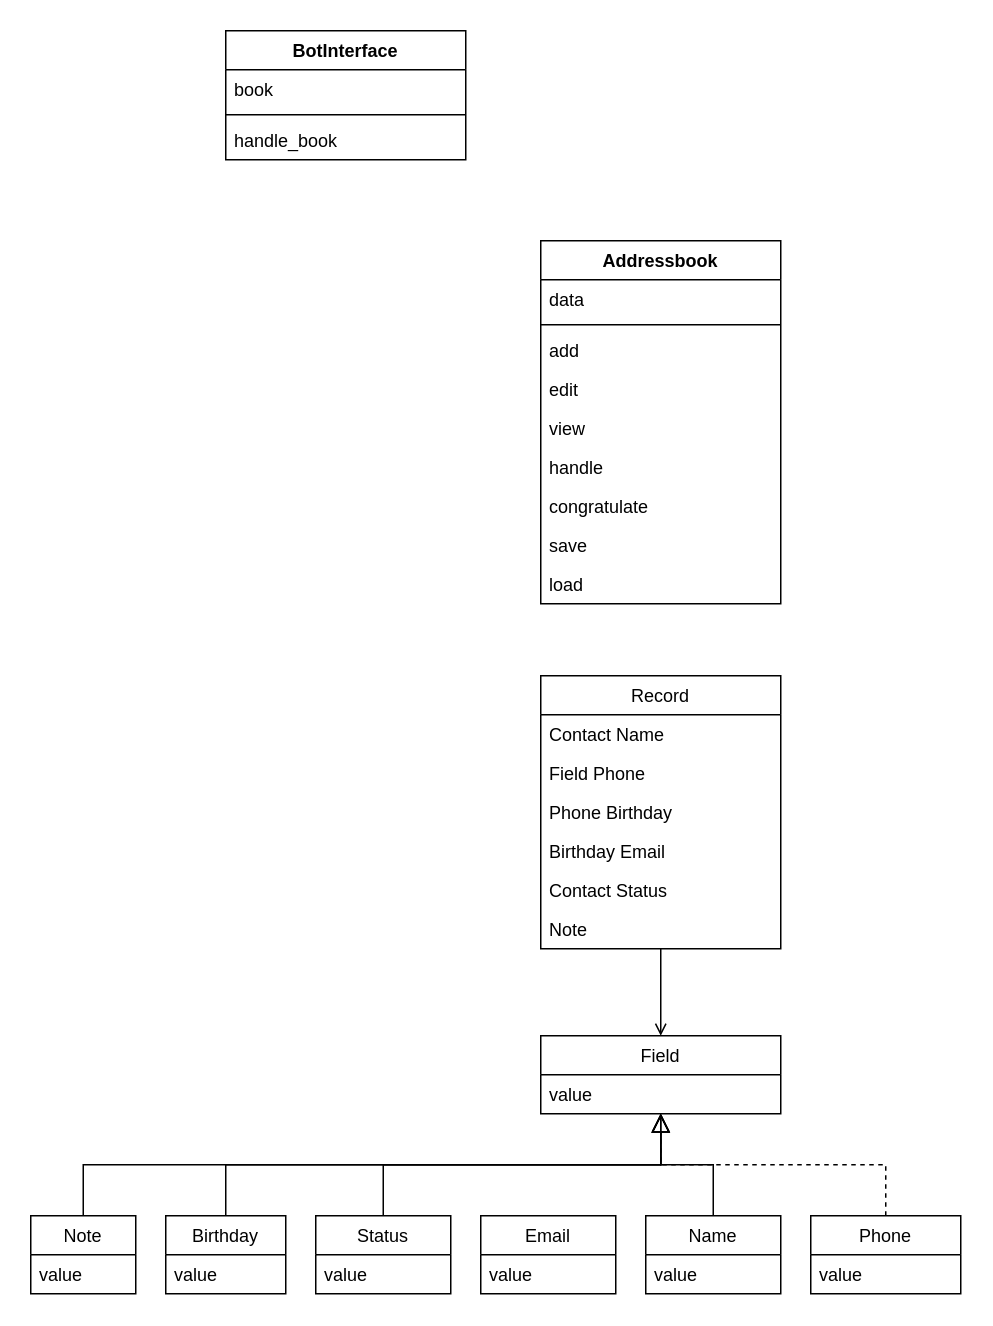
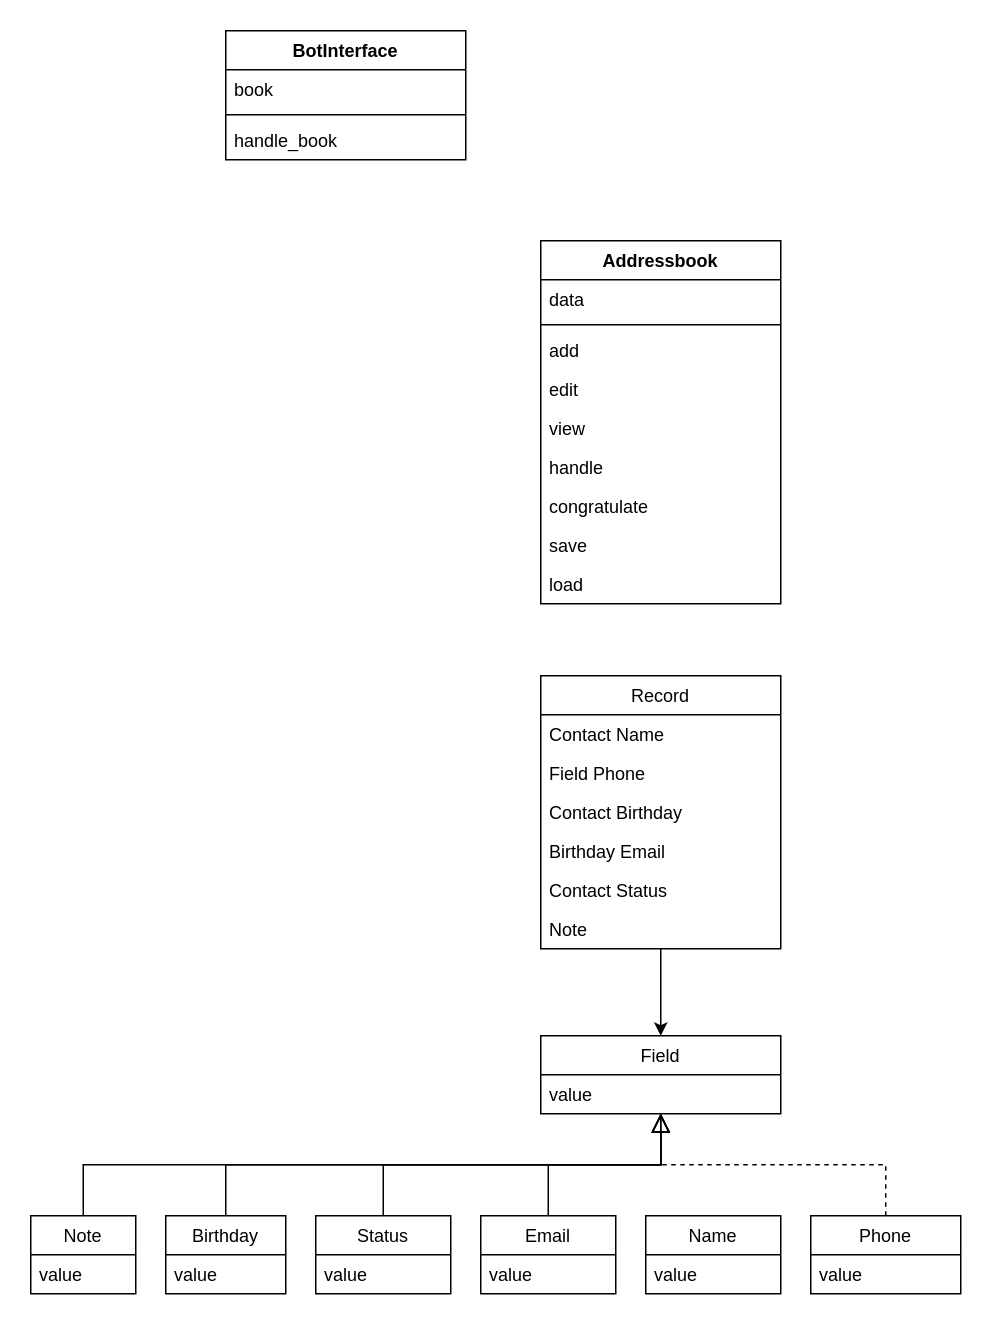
  <mxCell id="0" />
  <mxCell id="1" parent="0" />
  <mxCell id="2" value="BotInterface" style="swimlane;fontStyle=1;align=center;verticalAlign=top;childLayout=stackLayout;horizontal=1;startSize=26;horizontalStack=0;resizeParent=1;resizeParentMax=0;resizeLast=0;collapsible=1;marginBottom=0;" vertex="1" parent="1"><mxGeometry x="150" y="20" width="160" height="86" as="geometry" /></mxCell>
  <mxCell id="3" value="book" style="text;strokeColor=none;fillColor=none;align=left;verticalAlign=top;spacingLeft=4;spacingRight=4;overflow=hidden;rotatable=0;points=[[0,0.5],[1,0.5]];portConstraint=eastwest;" vertex="1" parent="2"><mxGeometry y="26" width="160" height="26" as="geometry" /></mxCell>
  <mxCell id="4" value="" style="line;strokeWidth=1;fillColor=none;align=left;verticalAlign=middle;spacingTop=-1;spacingLeft=3;spacingRight=3;rotatable=0;labelPosition=right;points=[];portConstraint=eastwest;" vertex="1" parent="2"><mxGeometry y="52" width="160" height="8" as="geometry" /></mxCell>
  <mxCell id="5" value="handle_book" style="text;strokeColor=none;fillColor=none;align=left;verticalAlign=top;spacingLeft=4;spacingRight=4;overflow=hidden;rotatable=0;points=[[0,0.5],[1,0.5]];portConstraint=eastwest;" vertex="1" parent="2"><mxGeometry y="60" width="160" height="26" as="geometry" /></mxCell>
  <mxCell id="6" value="Addressbook" style="swimlane;fontStyle=1;align=center;verticalAlign=top;childLayout=stackLayout;horizontal=1;startSize=26;horizontalStack=0;resizeParent=1;resizeParentMax=0;resizeLast=0;collapsible=1;marginBottom=0;" vertex="1" parent="1"><mxGeometry x="360" y="160" width="160" height="242" as="geometry" /></mxCell>
  <mxCell id="7" value="data" style="text;strokeColor=none;fillColor=none;align=left;verticalAlign=top;spacingLeft=4;spacingRight=4;overflow=hidden;rotatable=0;points=[[0,0.5],[1,0.5]];portConstraint=eastwest;" vertex="1" parent="6"><mxGeometry y="26" width="160" height="26" as="geometry" /></mxCell>
  <mxCell id="8" value="" style="line;strokeWidth=1;fillColor=none;align=left;verticalAlign=middle;spacingTop=-1;spacingLeft=3;spacingRight=3;rotatable=0;labelPosition=right;points=[];portConstraint=eastwest;" vertex="1" parent="6"><mxGeometry y="52" width="160" height="8" as="geometry" /></mxCell>
  <mxCell id="9" value="add" style="text;strokeColor=none;fillColor=none;align=left;verticalAlign=top;spacingLeft=4;spacingRight=4;overflow=hidden;rotatable=0;points=[[0,0.5],[1,0.5]];portConstraint=eastwest;" vertex="1" parent="6"><mxGeometry y="60" width="160" height="26" as="geometry" /></mxCell>
  <mxCell id="10" value="edit" style="text;strokeColor=none;fillColor=none;align=left;verticalAlign=top;spacingLeft=4;spacingRight=4;overflow=hidden;rotatable=0;points=[[0,0.5],[1,0.5]];portConstraint=eastwest;" vertex="1" parent="6"><mxGeometry y="86" width="160" height="26" as="geometry" /></mxCell>
  <mxCell id="11" value="view" style="text;strokeColor=none;fillColor=none;align=left;verticalAlign=top;spacingLeft=4;spacingRight=4;overflow=hidden;rotatable=0;points=[[0,0.5],[1,0.5]];portConstraint=eastwest;" vertex="1" parent="6"><mxGeometry y="112" width="160" height="26" as="geometry" /></mxCell>
  <mxCell id="12" value="handle" style="text;strokeColor=none;fillColor=none;align=left;verticalAlign=top;spacingLeft=4;spacingRight=4;overflow=hidden;rotatable=0;points=[[0,0.5],[1,0.5]];portConstraint=eastwest;" vertex="1" parent="6"><mxGeometry y="138" width="160" height="26" as="geometry" /></mxCell>
  <mxCell id="13" value="congratulate" style="text;strokeColor=none;fillColor=none;align=left;verticalAlign=top;spacingLeft=4;spacingRight=4;overflow=hidden;rotatable=0;points=[[0,0.5],[1,0.5]];portConstraint=eastwest;" vertex="1" parent="6"><mxGeometry y="164" width="160" height="26" as="geometry" /></mxCell>
  <mxCell id="14" value="save" style="text;strokeColor=none;fillColor=none;align=left;verticalAlign=top;spacingLeft=4;spacingRight=4;overflow=hidden;rotatable=0;points=[[0,0.5],[1,0.5]];portConstraint=eastwest;" vertex="1" parent="6"><mxGeometry y="190" width="160" height="26" as="geometry" /></mxCell>
  <mxCell id="15" value="load" style="text;strokeColor=none;fillColor=none;align=left;verticalAlign=top;spacingLeft=4;spacingRight=4;overflow=hidden;rotatable=0;points=[[0,0.5],[1,0.5]];portConstraint=eastwest;" vertex="1" parent="6"><mxGeometry y="216" width="160" height="26" as="geometry" /></mxCell>
- <mxCell id="16" style="edgeStyle=orthogonalEdgeStyle;rounded=0;orthogonalLoop=1;jettySize=auto;html=1;entryX=0.5;entryY=0;entryDx=0;entryDy=0;endArrow=open;" edge="1" parent="1" source="17" target="24"><mxGeometry relative="1" as="geometry" /></mxCell>
+ <mxCell id="16" style="edgeStyle=orthogonalEdgeStyle;rounded=0;orthogonalLoop=1;jettySize=auto;html=1;entryX=0.5;entryY=0;entryDx=0;entryDy=0;" edge="1" parent="1" source="17" target="24"><mxGeometry relative="1" as="geometry" /></mxCell>
  <mxCell id="17" value="Record" style="swimlane;fontStyle=0;childLayout=stackLayout;horizontal=1;startSize=26;fillColor=none;horizontalStack=0;resizeParent=1;resizeParentMax=0;resizeLast=0;collapsible=1;marginBottom=0;" vertex="1" parent="1"><mxGeometry x="360" y="450" width="160" height="182" as="geometry" /></mxCell>
  <mxCell id="18" value="Contact Name" style="text;strokeColor=none;fillColor=none;align=left;verticalAlign=top;spacingLeft=4;spacingRight=4;overflow=hidden;rotatable=0;points=[[0,0.5],[1,0.5]];portConstraint=eastwest;" vertex="1" parent="17"><mxGeometry y="26" width="160" height="26" as="geometry" /></mxCell>
  <mxCell id="19" value="Field Phone" style="text;strokeColor=none;fillColor=none;align=left;verticalAlign=top;spacingLeft=4;spacingRight=4;overflow=hidden;rotatable=0;points=[[0,0.5],[1,0.5]];portConstraint=eastwest;" vertex="1" parent="17"><mxGeometry y="52" width="160" height="26" as="geometry" /></mxCell>
- <mxCell id="20" value="Phone Birthday" style="text;strokeColor=none;fillColor=none;align=left;verticalAlign=top;spacingLeft=4;spacingRight=4;overflow=hidden;rotatable=0;points=[[0,0.5],[1,0.5]];portConstraint=eastwest;" vertex="1" parent="17"><mxGeometry y="78" width="160" height="26" as="geometry" /></mxCell>
+ <mxCell id="20" value="Contact Birthday" style="text;strokeColor=none;fillColor=none;align=left;verticalAlign=top;spacingLeft=4;spacingRight=4;overflow=hidden;rotatable=0;points=[[0,0.5],[1,0.5]];portConstraint=eastwest;" vertex="1" parent="17"><mxGeometry y="78" width="160" height="26" as="geometry" /></mxCell>
  <mxCell id="21" value="Birthday Email" style="text;strokeColor=none;fillColor=none;align=left;verticalAlign=top;spacingLeft=4;spacingRight=4;overflow=hidden;rotatable=0;points=[[0,0.5],[1,0.5]];portConstraint=eastwest;" vertex="1" parent="17"><mxGeometry y="104" width="160" height="26" as="geometry" /></mxCell>
  <mxCell id="22" value="Contact Status" style="text;strokeColor=none;fillColor=none;align=left;verticalAlign=top;spacingLeft=4;spacingRight=4;overflow=hidden;rotatable=0;points=[[0,0.5],[1,0.5]];portConstraint=eastwest;" vertex="1" parent="17"><mxGeometry y="130" width="160" height="26" as="geometry" /></mxCell>
  <mxCell id="23" value="Note" style="text;strokeColor=none;fillColor=none;align=left;verticalAlign=top;spacingLeft=4;spacingRight=4;overflow=hidden;rotatable=0;points=[[0,0.5],[1,0.5]];portConstraint=eastwest;" vertex="1" parent="17"><mxGeometry y="156" width="160" height="26" as="geometry" /></mxCell>
  <mxCell id="24" value="Field" style="swimlane;fontStyle=0;childLayout=stackLayout;horizontal=1;startSize=26;fillColor=none;horizontalStack=0;resizeParent=1;resizeParentMax=0;resizeLast=0;collapsible=1;marginBottom=0;" vertex="1" parent="1"><mxGeometry x="360" y="690" width="160" height="52" as="geometry" /></mxCell>
  <mxCell id="25" value="value" style="text;strokeColor=none;fillColor=none;align=left;verticalAlign=top;spacingLeft=4;spacingRight=4;overflow=hidden;rotatable=0;points=[[0,0.5],[1,0.5]];portConstraint=eastwest;" vertex="1" parent="24"><mxGeometry y="26" width="160" height="26" as="geometry" /></mxCell>
  <mxCell id="26" value="Birthday" style="swimlane;fontStyle=0;childLayout=stackLayout;horizontal=1;startSize=26;fillColor=none;horizontalStack=0;resizeParent=1;resizeParentMax=0;resizeLast=0;collapsible=1;marginBottom=0;" vertex="1" parent="1"><mxGeometry x="110" y="810" width="80" height="52" as="geometry" /></mxCell>
  <mxCell id="27" value="value" style="text;strokeColor=none;fillColor=none;align=left;verticalAlign=top;spacingLeft=4;spacingRight=4;overflow=hidden;rotatable=0;points=[[0,0.5],[1,0.5]];portConstraint=eastwest;" vertex="1" parent="26"><mxGeometry y="26" width="80" height="26" as="geometry" /></mxCell>
  <mxCell id="28" value="Note" style="swimlane;fontStyle=0;childLayout=stackLayout;horizontal=1;startSize=26;fillColor=none;horizontalStack=0;resizeParent=1;resizeParentMax=0;resizeLast=0;collapsible=1;marginBottom=0;" vertex="1" parent="1"><mxGeometry x="20" y="810" width="70" height="52" as="geometry" /></mxCell>
  <mxCell id="29" value="value" style="text;strokeColor=none;fillColor=none;align=left;verticalAlign=top;spacingLeft=4;spacingRight=4;overflow=hidden;rotatable=0;points=[[0,0.5],[1,0.5]];portConstraint=eastwest;" vertex="1" parent="28"><mxGeometry y="26" width="70" height="26" as="geometry" /></mxCell>
  <mxCell id="30" value="Phone" style="swimlane;fontStyle=0;childLayout=stackLayout;horizontal=1;startSize=26;fillColor=none;horizontalStack=0;resizeParent=1;resizeParentMax=0;resizeLast=0;collapsible=1;marginBottom=0;" vertex="1" parent="1"><mxGeometry x="540" y="810" width="100" height="52" as="geometry" /></mxCell>
  <mxCell id="31" value="value" style="text;strokeColor=none;fillColor=none;align=left;verticalAlign=top;spacingLeft=4;spacingRight=4;overflow=hidden;rotatable=0;points=[[0,0.5],[1,0.5]];portConstraint=eastwest;" vertex="1" parent="30"><mxGeometry y="26" width="100" height="26" as="geometry" /></mxCell>
  <mxCell id="32" value="Status" style="swimlane;fontStyle=0;childLayout=stackLayout;horizontal=1;startSize=26;fillColor=none;horizontalStack=0;resizeParent=1;resizeParentMax=0;resizeLast=0;collapsible=1;marginBottom=0;" vertex="1" parent="1"><mxGeometry x="210" y="810" width="90" height="52" as="geometry" /></mxCell>
  <mxCell id="33" value="value" style="text;strokeColor=none;fillColor=none;align=left;verticalAlign=top;spacingLeft=4;spacingRight=4;overflow=hidden;rotatable=0;points=[[0,0.5],[1,0.5]];portConstraint=eastwest;" vertex="1" parent="32"><mxGeometry y="26" width="90" height="26" as="geometry" /></mxCell>
  <mxCell id="34" value="Email" style="swimlane;fontStyle=0;childLayout=stackLayout;horizontal=1;startSize=26;fillColor=none;horizontalStack=0;resizeParent=1;resizeParentMax=0;resizeLast=0;collapsible=1;marginBottom=0;" vertex="1" parent="1"><mxGeometry x="320" y="810" width="90" height="52" as="geometry" /></mxCell>
  <mxCell id="35" value="value" style="text;strokeColor=none;fillColor=none;align=left;verticalAlign=top;spacingLeft=4;spacingRight=4;overflow=hidden;rotatable=0;points=[[0,0.5],[1,0.5]];portConstraint=eastwest;" vertex="1" parent="34"><mxGeometry y="26" width="90" height="26" as="geometry" /></mxCell>
  <mxCell id="36" value="Name" style="swimlane;fontStyle=0;childLayout=stackLayout;horizontal=1;startSize=26;fillColor=none;horizontalStack=0;resizeParent=1;resizeParentMax=0;resizeLast=0;collapsible=1;marginBottom=0;" vertex="1" parent="1"><mxGeometry x="430" y="810" width="90" height="52" as="geometry" /></mxCell>
  <mxCell id="37" value="value" style="text;strokeColor=none;fillColor=none;align=left;verticalAlign=top;spacingLeft=4;spacingRight=4;overflow=hidden;rotatable=0;points=[[0,0.5],[1,0.5]];portConstraint=eastwest;" vertex="1" parent="36"><mxGeometry y="26" width="90" height="26" as="geometry" /></mxCell>
  <mxCell id="38" value="" style="endArrow=block;endSize=10;endFill=0;shadow=0;strokeWidth=1;rounded=0;edgeStyle=elbowEdgeStyle;elbow=vertical;dashed=1;" edge="1" parent="1" source="30" target="24"><mxGeometry width="160" relative="1" as="geometry"><mxPoint x="550" y="844" as="sourcePoint" /><mxPoint x="440" y="742" as="targetPoint" /></mxGeometry></mxCell>
- <mxCell id="39" value="" style="endArrow=block;endSize=10;endFill=0;shadow=0;strokeWidth=1;rounded=0;edgeStyle=elbowEdgeStyle;elbow=vertical;exitX=0.5;exitY=0;exitDx=0;exitDy=0;" edge="1" parent="1" source="36" target="24"><mxGeometry width="160" relative="1" as="geometry"><mxPoint x="310" y="734" as="sourcePoint" /><mxPoint x="200" y="632" as="targetPoint" /></mxGeometry></mxCell>
+ <mxCell id="40" value="" style="endArrow=block;endSize=10;endFill=0;shadow=0;strokeWidth=1;rounded=0;edgeStyle=elbowEdgeStyle;elbow=vertical;exitX=0.5;exitY=0;exitDx=0;exitDy=0;" edge="1" parent="1" source="34" target="24"><mxGeometry width="160" relative="1" as="geometry"><mxPoint x="260" y="350" as="sourcePoint" /><mxPoint x="150" y="248" as="targetPoint" /></mxGeometry></mxCell>
  <mxCell id="41" value="" style="endArrow=open;endSize=10;endFill=0;shadow=0;strokeWidth=1;rounded=0;edgeStyle=elbowEdgeStyle;elbow=vertical;exitX=0.5;exitY=0;exitDx=0;exitDy=0;" edge="1" parent="1" source="32" target="24"><mxGeometry width="160" relative="1" as="geometry"><mxPoint x="270" y="360" as="sourcePoint" /><mxPoint x="160" y="258" as="targetPoint" /></mxGeometry></mxCell>
  <mxCell id="42" value="" style="endArrow=open;endSize=10;endFill=0;shadow=0;strokeWidth=1;rounded=0;edgeStyle=elbowEdgeStyle;elbow=vertical;exitX=0.5;exitY=0;exitDx=0;exitDy=0;" edge="1" parent="1" source="26" target="24"><mxGeometry width="160" relative="1" as="geometry"><mxPoint x="280" y="370" as="sourcePoint" /><mxPoint x="170" y="268" as="targetPoint" /></mxGeometry></mxCell>
  <mxCell id="43" value="" style="endArrow=block;endSize=10;endFill=0;shadow=0;strokeWidth=1;rounded=0;edgeStyle=elbowEdgeStyle;elbow=vertical;exitX=0.5;exitY=0;exitDx=0;exitDy=0;" edge="1" parent="1" source="28" target="24"><mxGeometry width="160" relative="1" as="geometry"><mxPoint x="290" y="380" as="sourcePoint" /><mxPoint x="180" y="278" as="targetPoint" /></mxGeometry></mxCell>
